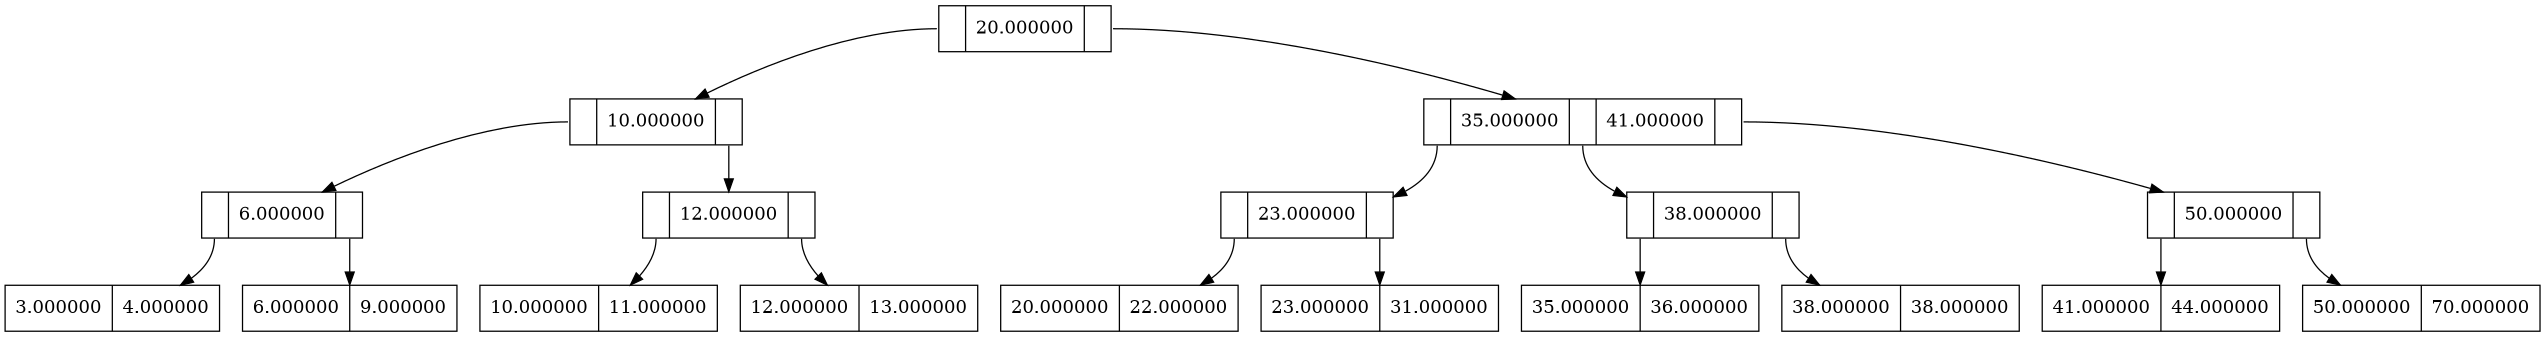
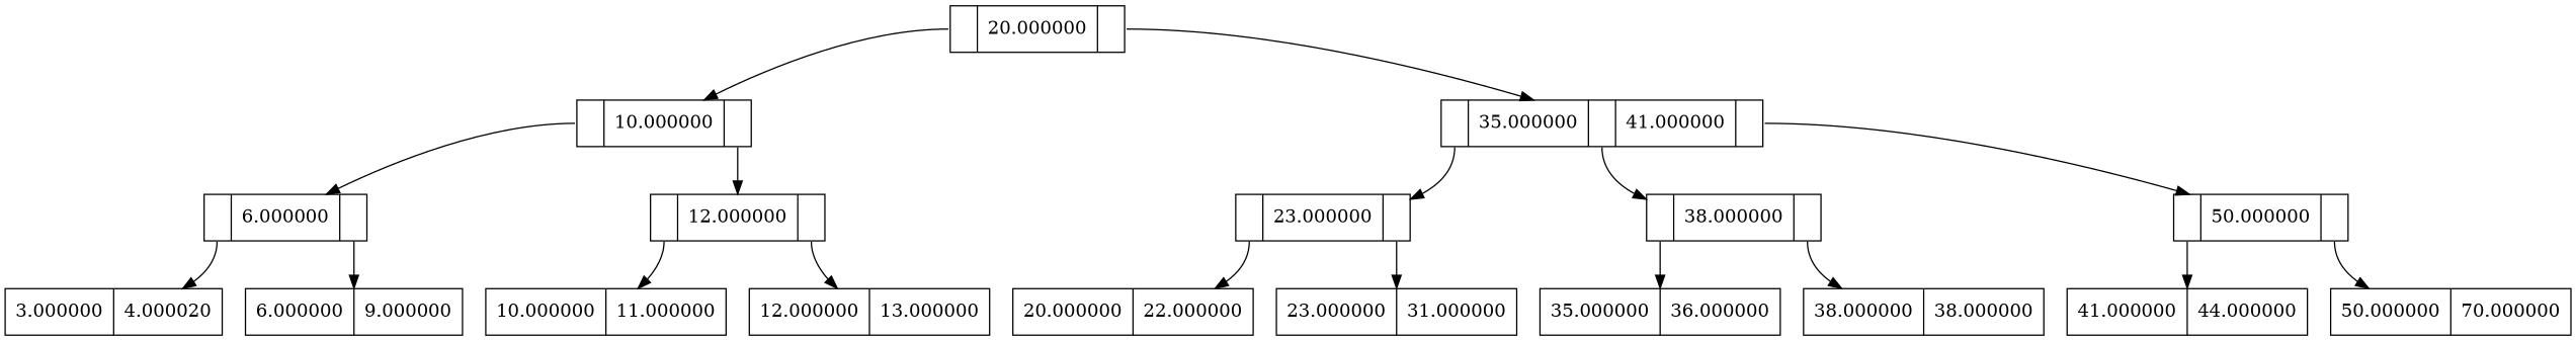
  digraph {
    node [shape=record]
    edge [tailport=f0]
    n1 [label="<f0> |20.000000|<f1>"]
    n2 [label="<f0> |10.000000|<f1>"]
    n3 [label="<f0> |35.000000|<f1> |41.000000|<f2>"]
    n4 [label="<f0> |6.000000|<f1>"]
    n5 [label="<f0> |12.000000|<f1>"]
-   n6 [label="3.000000|4.000000"]
+   n6 [label="3.000000|4.000020"]
    n7 [label="6.000000|9.000000"]
    n8 [label="10.000000|11.000000"]
    n9 [label="12.000000|13.000000"]
    n10 [label="<f0> |23.000000|<f1>"]
    n11 [label="<f0> |38.000000|<f1>"]
    n12 [label="<f0> |50.000000|<f1>"]
    n13 [label="20.000000|22.000000"]
    n14 [label="23.000000|31.000000"]
    n15 [label="35.000000|36.000000"]
    n16 [label="38.000000|38.000000"]
    n17 [label="41.000000|44.000000"]
    n18 [label="50.000000|70.000000"]
    n1 -> n2
    n1 -> n3 [tailport=f1]
    n2 -> n4
    n2 -> n5 [tailport=f1]
    n3 -> n10
    n3 -> n11 [tailport=f1]
    n3 -> n12 [tailport=f2]
    n4 -> n6
    n4 -> n7 [tailport=f1]
    n5 -> n8
    n5 -> n9 [tailport=f1]
    n10 -> n13
    n10 -> n14 [tailport=f1]
    n11 -> n15
    n11 -> n16 [tailport=f1]
    n12 -> n17
    n12 -> n18 [tailport=f1]
  }
